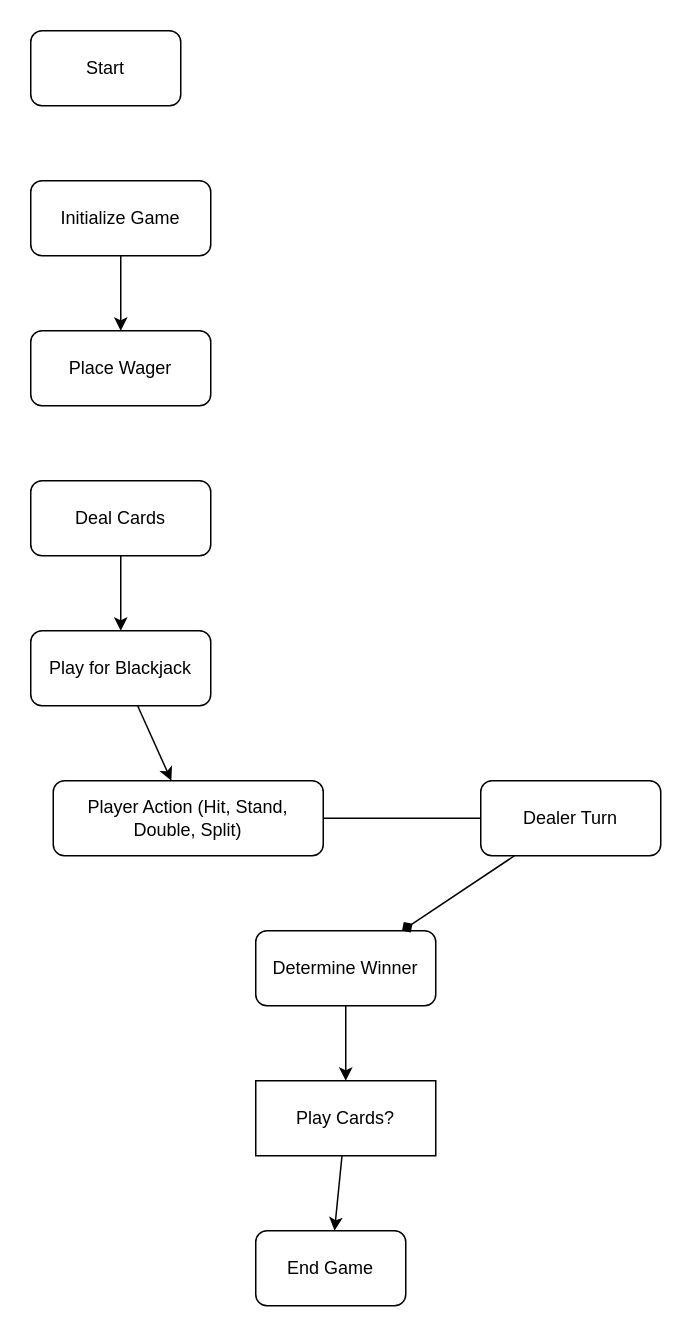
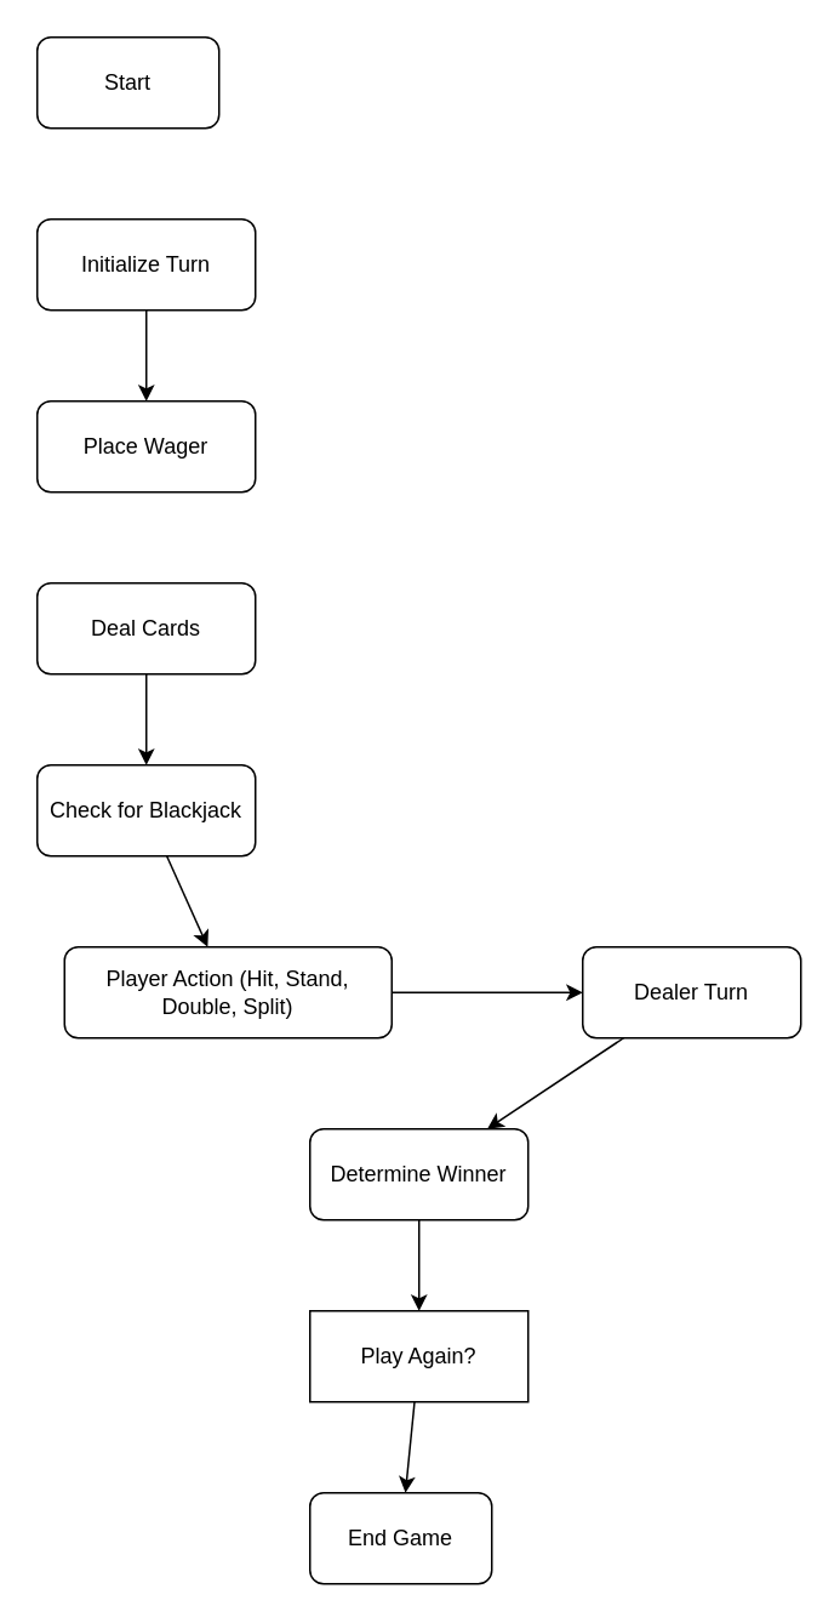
  <mxCell id="0" />
  <mxCell id="1" parent="0" />
  <mxCell id="2" value="Start" style="rounded=1;whiteSpace=wrap;html=1;" vertex="1" parent="1"><mxGeometry x="20" y="20" width="100" height="50" as="geometry" /></mxCell>
- <mxCell id="3" value="Initialize Game" style="rounded=1;whiteSpace=wrap;html=1;" vertex="1" parent="1"><mxGeometry x="20" y="120" width="120" height="50" as="geometry" /></mxCell>
+ <mxCell id="3" value="Initialize Turn" style="rounded=1;whiteSpace=wrap;html=1;" vertex="1" parent="1"><mxGeometry x="20" y="120" width="120" height="50" as="geometry" /></mxCell>
  <mxCell id="4" value="Place Wager" style="rounded=1;whiteSpace=wrap;html=1;" vertex="1" parent="1"><mxGeometry x="20" y="220" width="120" height="50" as="geometry" /></mxCell>
  <mxCell id="5" value="Deal Cards" style="rounded=1;whiteSpace=wrap;html=1;" vertex="1" parent="1"><mxGeometry x="20" y="320" width="120" height="50" as="geometry" /></mxCell>
- <mxCell id="6" value="Play for Blackjack" style="rounded=1;whiteSpace=wrap;html=1;" vertex="1" parent="1"><mxGeometry x="20" y="420" width="120" height="50" as="geometry" /></mxCell>
+ <mxCell id="6" value="Check for Blackjack" style="rounded=1;whiteSpace=wrap;html=1;" vertex="1" parent="1"><mxGeometry x="20" y="420" width="120" height="50" as="geometry" /></mxCell>
  <mxCell id="7" value="Player Action (Hit, Stand, Double, Split)" style="rounded=1;whiteSpace=wrap;html=1;" vertex="1" parent="1"><mxGeometry x="35" y="520" width="180" height="50" as="geometry" /></mxCell>
  <mxCell id="8" value="Dealer Turn" style="rounded=1;whiteSpace=wrap;html=1;" vertex="1" parent="1"><mxGeometry x="320" y="520" width="120" height="50" as="geometry" /></mxCell>
  <mxCell id="9" value="Determine Winner" style="rounded=1;whiteSpace=wrap;html=1;" vertex="1" parent="1"><mxGeometry x="170" y="620" width="120" height="50" as="geometry" /></mxCell>
- <mxCell id="10" value="Play Cards?" style="diamond;whiteSpace=wrap;html=1;" vertex="1" parent="1"><mxGeometry x="170" y="720" width="120" height="50" as="geometry" /></mxCell>
+ <mxCell id="10" value="Play Again?" style="diamond;whiteSpace=wrap;html=1;" vertex="1" parent="1"><mxGeometry x="170" y="720" width="120" height="50" as="geometry" /></mxCell>
  <mxCell id="11" value="End Game" style="rounded=1;whiteSpace=wrap;html=1;" vertex="1" parent="1"><mxGeometry x="170" y="820" width="100" height="50" as="geometry" /></mxCell>
  <mxCell id="12" edge="1" source="3" target="4" parent="1"><mxGeometry relative="1" as="geometry" /></mxCell>
  <mxCell id="13" edge="1" source="5" target="6" parent="1"><mxGeometry relative="1" as="geometry" /></mxCell>
  <mxCell id="14" edge="1" source="6" target="7" parent="1"><mxGeometry relative="1" as="geometry" /></mxCell>
- <mxCell id="15" edge="1" source="7" target="8" parent="1" style="endArrow=none;"><mxGeometry relative="1" as="geometry" /></mxCell>
- <mxCell id="16" edge="1" source="8" target="9" parent="1" style="endArrow=diamond;"><mxGeometry relative="1" as="geometry" /></mxCell>
+ <mxCell id="15" edge="1" source="7" target="8" parent="1"><mxGeometry relative="1" as="geometry" /></mxCell>
+ <mxCell id="16" edge="1" source="8" target="9" parent="1"><mxGeometry relative="1" as="geometry" /></mxCell>
  <mxCell id="17" edge="1" source="9" target="10" parent="1"><mxGeometry relative="1" as="geometry" /></mxCell>
  <mxCell id="18" edge="1" source="10" target="11" parent="1"><mxGeometry relative="1" as="geometry" /></mxCell>
